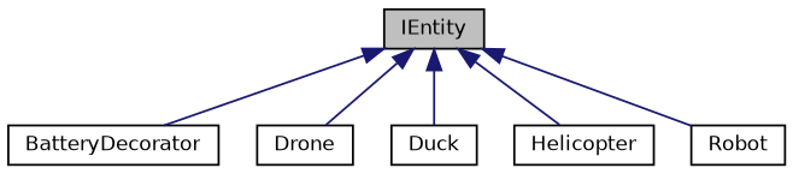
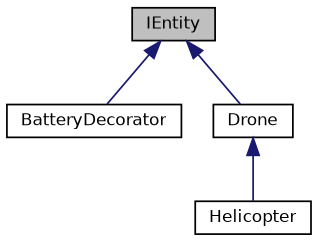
  digraph {
    node [color=black fillcolor=white fontname=Helvetica fontsize=10 shape=record style=filled]
    edge [color=midnightblue dir=back fontname=Helvetica fontsize=10 labelfontname=Helvetica labelfontsize=10 style=solid]
    n1 [fillcolor=grey75 fontcolor=black height=0.2 label=IEntity width=0.4]
    n2 [height=0.2 label=BatteryDecorator width=0.4]
    n3 [height=0.2 label=Drone width=0.4]
-   n4 [height=0.2 label=Duck width=0.4]
    n5 [height=0.2 label=Helicopter width=0.4]
-   n6 [height=0.2 label=Robot width=0.4]
    n1 -> n2
    n1 -> n3
-   n1 -> n4
-   n1 -> n5
-   n1 -> n6
+   n3 -> n5
  }
